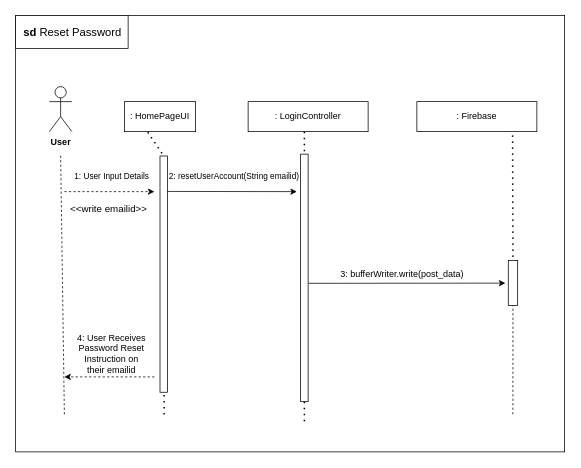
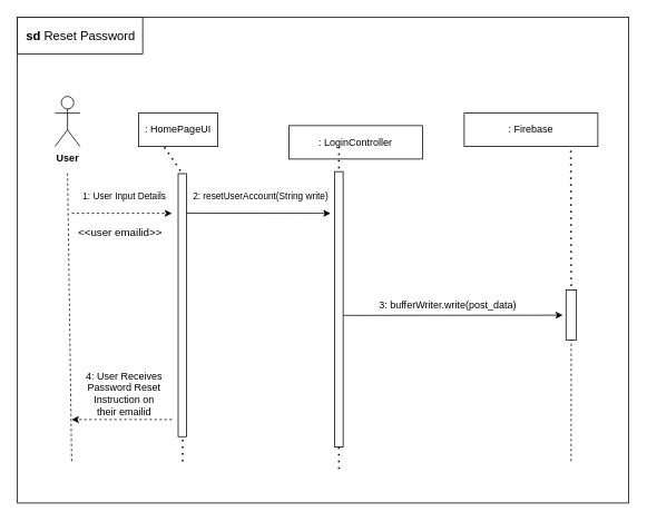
  <mxCell id="0" />
  <mxCell id="1" parent="0" />
  <mxCell id="2" value="" style="group" vertex="1" connectable="0" parent="1"><mxGeometry x="20" y="20" width="732" height="582" as="geometry" /></mxCell>
  <mxCell id="3" value="" style="rounded=0;whiteSpace=wrap;html=1;" vertex="1" parent="2"><mxGeometry width="732" height="582" as="geometry" /></mxCell>
  <mxCell id="4" value="" style="endArrow=none;dashed=1;html=1;rounded=0;" edge="1" parent="2"><mxGeometry width="50" height="50" relative="1" as="geometry"><mxPoint x="65" y="532" as="sourcePoint" /><mxPoint x="60" y="185" as="targetPoint" /></mxGeometry></mxCell>
  <mxCell id="5" value="&lt;b&gt;User&lt;/b&gt;" style="shape=umlActor;verticalLabelPosition=bottom;verticalAlign=top;html=1;outlineConnect=0;" vertex="1" parent="2"><mxGeometry x="45" y="95" width="30" height="60" as="geometry" /></mxCell>
  <mxCell id="6" value=": HomePageUI" style="rounded=0;whiteSpace=wrap;html=1;" vertex="1" parent="2"><mxGeometry x="145" y="115" width="95" height="40" as="geometry" /></mxCell>
- <mxCell id="7" value=": LoginController" style="rounded=0;whiteSpace=wrap;html=1;" vertex="1" parent="2"><mxGeometry x="310" y="115" width="160" height="40" as="geometry" /></mxCell>
+ <mxCell id="7" value=": LoginController" style="rounded=0;whiteSpace=wrap;html=1;" vertex="1" parent="2"><mxGeometry x="325" y="130" width="160" height="40" as="geometry" /></mxCell>
  <mxCell id="8" value=": Firebase" style="rounded=0;whiteSpace=wrap;html=1;" vertex="1" parent="2"><mxGeometry x="535" y="115" width="160" height="40" as="geometry" /></mxCell>
  <mxCell id="9" value="" style="rounded=0;whiteSpace=wrap;html=1;rotation=90;" vertex="1" parent="2"><mxGeometry x="40" y="340" width="315" height="10" as="geometry" /></mxCell>
  <mxCell id="10" value="" style="rounded=0;whiteSpace=wrap;html=1;rotation=90;" vertex="1" parent="2"><mxGeometry x="220" y="345" width="330" height="10" as="geometry" /></mxCell>
  <mxCell id="11" value="" style="rounded=0;whiteSpace=wrap;html=1;rotation=90;" vertex="1" parent="2"><mxGeometry x="633.13" y="350.63" width="60" height="12.5" as="geometry" /></mxCell>
  <mxCell id="12" value="" style="endArrow=classic;html=1;rounded=0;dashed=1;" edge="1" parent="2"><mxGeometry width="50" height="50" relative="1" as="geometry"><mxPoint x="65" y="235" as="sourcePoint" /><mxPoint x="185" y="235" as="targetPoint" /></mxGeometry></mxCell>
  <mxCell id="13" value="" style="endArrow=classic;html=1;rounded=0;exitX=0.15;exitY=0.01;exitDx=0;exitDy=0;exitPerimeter=0;" edge="1" parent="2" source="9"><mxGeometry width="50" height="50" relative="1" as="geometry"><mxPoint x="206.5" y="236" as="sourcePoint" /><mxPoint x="375" y="235" as="targetPoint" /></mxGeometry></mxCell>
  <mxCell id="14" value="" style="endArrow=none;dashed=1;html=1;dashPattern=1 3;strokeWidth=2;rounded=0;exitX=0.328;exitY=1.02;exitDx=0;exitDy=0;exitPerimeter=0;entryX=0;entryY=0.5;entryDx=0;entryDy=0;" edge="1" parent="2" source="6" target="9"><mxGeometry width="50" height="50" relative="1" as="geometry"><mxPoint x="225" y="205" as="sourcePoint" /><mxPoint x="225" y="225.711" as="targetPoint" /></mxGeometry></mxCell>
  <mxCell id="15" value="" style="endArrow=none;dashed=1;html=1;dashPattern=1 3;strokeWidth=2;rounded=0;entryX=0;entryY=0.5;entryDx=0;entryDy=0;" edge="1" parent="2" target="10"><mxGeometry width="50" height="50" relative="1" as="geometry"><mxPoint x="385" y="155" as="sourcePoint" /><mxPoint x="208" y="198" as="targetPoint" /></mxGeometry></mxCell>
  <mxCell id="16" value="" style="endArrow=none;dashed=1;html=1;dashPattern=1 3;strokeWidth=2;rounded=0;entryX=0;entryY=0.5;entryDx=0;entryDy=0;" edge="1" parent="2" target="11"><mxGeometry width="50" height="50" relative="1" as="geometry"><mxPoint x="662.63" y="160" as="sourcePoint" /><mxPoint x="662.63" y="190" as="targetPoint" /></mxGeometry></mxCell>
- <mxCell id="17" value="2: resetUserAccount(String emailid)" style="text;html=1;align=center;verticalAlign=middle;resizable=0;points=[];autosize=1;strokeColor=none;fillColor=none;fontSize=11;" vertex="1" parent="2"><mxGeometry x="191" y="199" width="200" height="30" as="geometry" /></mxCell>
+ <mxCell id="17" value="2: resetUserAccount(String write)" style="text;html=1;align=center;verticalAlign=middle;resizable=0;points=[];autosize=1;strokeColor=none;fillColor=none;fontSize=11;" vertex="1" parent="2"><mxGeometry x="191" y="199" width="200" height="30" as="geometry" /></mxCell>
  <mxCell id="18" value="3: bufferWriter.write(post_data)" style="text;html=1;align=center;verticalAlign=middle;resizable=0;points=[];autosize=1;strokeColor=none;fillColor=none;" vertex="1" parent="2"><mxGeometry x="420" y="330" width="190" height="30" as="geometry" /></mxCell>
  <mxCell id="19" value="" style="endArrow=none;dashed=1;html=1;rounded=0;entryX=1;entryY=0.5;entryDx=0;entryDy=0;" edge="1" parent="2" target="11"><mxGeometry width="50" height="50" relative="1" as="geometry"><mxPoint x="663" y="532" as="sourcePoint" /><mxPoint x="665" y="445" as="targetPoint" /></mxGeometry></mxCell>
  <mxCell id="20" value="1: User Input Details" style="text;html=1;align=center;verticalAlign=middle;resizable=0;points=[];autosize=1;strokeColor=none;fillColor=none;fontSize=11;" vertex="1" parent="2"><mxGeometry x="68" y="200" width="120" height="30" as="geometry" /></mxCell>
  <mxCell id="21" value="" style="rounded=0;whiteSpace=wrap;html=1;" vertex="1" parent="2"><mxGeometry width="150" height="44" as="geometry" /></mxCell>
  <mxCell id="22" value="&lt;b style=&quot;font-size: 15px;&quot;&gt;sd&lt;/b&gt; Reset Password" style="text;html=1;strokeColor=none;fillColor=none;align=center;verticalAlign=middle;whiteSpace=wrap;rounded=0;fontSize=15;" vertex="1" parent="2"><mxGeometry x="2" width="148" height="44" as="geometry" /></mxCell>
- <mxCell id="23" value="&lt;h1 style=&quot;font-size: 13px;&quot;&gt;&lt;span style=&quot;font-weight: normal;&quot;&gt;&amp;lt;&amp;lt;write emailid&amp;gt;&amp;gt;&lt;/span&gt;&lt;br style=&quot;font-size: 13px;&quot;&gt;&lt;/h1&gt;" style="text;html=1;strokeColor=none;fillColor=none;spacing=5;spacingTop=-20;whiteSpace=wrap;overflow=hidden;rounded=0;fontSize=13;verticalAlign=middle;fontStyle=0;fontColor=default;strokeWidth=0;" vertex="1" parent="2"><mxGeometry x="68" y="243" width="135" height="50" as="geometry" /></mxCell>
+ <mxCell id="23" value="&lt;h1 style=&quot;font-size: 13px;&quot;&gt;&lt;span style=&quot;font-weight: normal;&quot;&gt;&amp;lt;&amp;lt;user emailid&amp;gt;&amp;gt;&lt;/span&gt;&lt;br style=&quot;font-size: 13px;&quot;&gt;&lt;/h1&gt;" style="text;html=1;strokeColor=none;fillColor=none;spacing=5;spacingTop=-20;whiteSpace=wrap;overflow=hidden;rounded=0;fontSize=13;verticalAlign=middle;fontStyle=0;fontColor=default;strokeWidth=0;" vertex="1" parent="2"><mxGeometry x="68" y="243" width="135" height="50" as="geometry" /></mxCell>
  <mxCell id="24" value="" style="endArrow=classic;html=1;rounded=0;exitX=0.522;exitY=-0.04;exitDx=0;exitDy=0;exitPerimeter=0;" edge="1" parent="2" source="10"><mxGeometry width="50" height="50" relative="1" as="geometry"><mxPoint x="390" y="354" as="sourcePoint" /><mxPoint x="653" y="357" as="targetPoint" /></mxGeometry></mxCell>
  <mxCell id="25" value="" style="endArrow=none;dashed=1;html=1;dashPattern=1 3;strokeWidth=2;rounded=0;entryX=0;entryY=0.5;entryDx=0;entryDy=0;" edge="1" parent="2"><mxGeometry width="50" height="50" relative="1" as="geometry"><mxPoint x="385" y="515" as="sourcePoint" /><mxPoint x="385" y="545" as="targetPoint" /></mxGeometry></mxCell>
  <mxCell id="26" value="" style="endArrow=none;dashed=1;html=1;dashPattern=1 3;strokeWidth=2;rounded=0;entryX=0;entryY=0.5;entryDx=0;entryDy=0;" edge="1" parent="2"><mxGeometry width="50" height="50" relative="1" as="geometry"><mxPoint x="198" y="506" as="sourcePoint" /><mxPoint x="198" y="536" as="targetPoint" /></mxGeometry></mxCell>
  <mxCell id="27" value="" style="endArrow=classic;html=1;rounded=0;dashed=1;" edge="1" parent="2"><mxGeometry width="50" height="50" relative="1" as="geometry"><mxPoint x="185" y="482" as="sourcePoint" /><mxPoint x="65" y="482" as="targetPoint" /></mxGeometry></mxCell>
  <mxCell id="28" value="4: User Receives Password Reset Instruction on their emailid" style="text;html=1;strokeColor=none;fillColor=none;align=center;verticalAlign=middle;whiteSpace=wrap;rounded=0;" vertex="1" parent="2"><mxGeometry x="78" y="436" width="100" height="30" as="geometry" /></mxCell>
